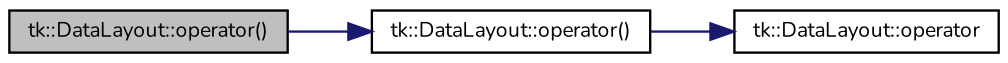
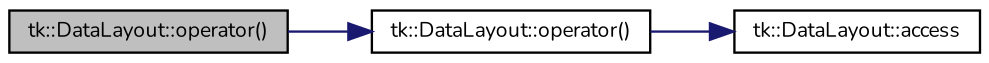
  digraph {
    rankdir=LR
    fontname=Nunito
    node [color=black fontname=Nunito fontsize=9 shape=record]
    edge [color=midnightblue fontname=Nunito fontsize=9 labelfontname="sans-serif" labelfontsize=9 style=solid]
    n1 [fillcolor=grey75 fontcolor=black height=0.2 label="tk::DataLayout::operator()" style=filled width=0.4]
    n2 [height=0.2 label="tk::DataLayout::operator()" width=0.4]
-   n3 [height=0.2 label="tk::DataLayout::operator" width=0.4]
+   n3 [height=0.2 label="tk::DataLayout::access" width=0.4]
    n1 -> n2
    n2 -> n3
  }
